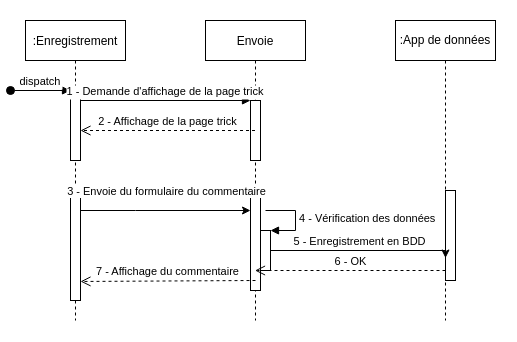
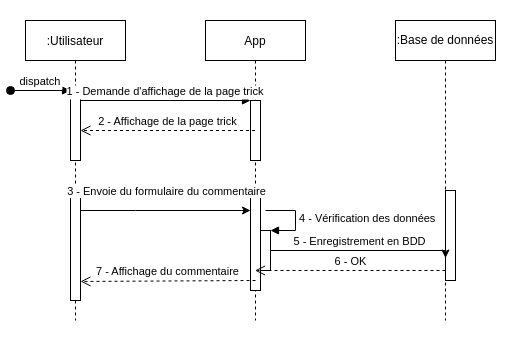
  <mxCell id="0" />
  <mxCell id="1" parent="0" />
- <mxCell id="2" value=":Enregistrement" style="shape=umlLifeline;perimeter=lifelinePerimeter;container=1;collapsible=0;recursiveResize=0;rounded=0;shadow=0;strokeWidth=1;" parent="1" vertex="1"><mxGeometry x="20" y="20" width="100" height="300" as="geometry" /></mxCell>
+ <mxCell id="2" value=":Utilisateur" style="shape=umlLifeline;perimeter=lifelinePerimeter;container=1;collapsible=0;recursiveResize=0;rounded=0;shadow=0;strokeWidth=1;" parent="1" vertex="1"><mxGeometry x="20" y="20" width="100" height="300" as="geometry" /></mxCell>
  <mxCell id="3" value="" style="points=[];perimeter=orthogonalPerimeter;rounded=0;shadow=0;strokeWidth=1;" parent="2" vertex="1"><mxGeometry x="45" y="70" width="10" height="70" as="geometry" /></mxCell>
  <mxCell id="4" value="dispatch" style="verticalAlign=bottom;startArrow=oval;endArrow=block;startSize=8;shadow=0;strokeWidth=1;" parent="2" target="3" edge="1"><mxGeometry relative="1" as="geometry"><mxPoint x="-15" y="70" as="sourcePoint" /></mxGeometry></mxCell>
  <mxCell id="5" value="" style="html=1;points=[];perimeter=orthogonalPerimeter;" vertex="1" parent="2"><mxGeometry x="45" y="170" width="10" height="110" as="geometry" /></mxCell>
- <mxCell id="6" value="Envoie" style="shape=umlLifeline;perimeter=lifelinePerimeter;container=1;collapsible=0;recursiveResize=0;rounded=0;shadow=0;strokeWidth=1;" parent="1" vertex="1"><mxGeometry x="200" y="20" width="100" height="300" as="geometry" /></mxCell>
+ <mxCell id="6" value="App" style="shape=umlLifeline;perimeter=lifelinePerimeter;container=1;collapsible=0;recursiveResize=0;rounded=0;shadow=0;strokeWidth=1;" parent="1" vertex="1"><mxGeometry x="200" y="20" width="100" height="300" as="geometry" /></mxCell>
  <mxCell id="7" value="" style="points=[];perimeter=orthogonalPerimeter;rounded=0;shadow=0;strokeWidth=1;" parent="6" vertex="1"><mxGeometry x="45" y="80" width="10" height="60" as="geometry" /></mxCell>
  <mxCell id="8" value="" style="html=1;points=[];perimeter=orthogonalPerimeter;" vertex="1" parent="6"><mxGeometry x="45" y="170" width="10" height="100" as="geometry" /></mxCell>
  <mxCell id="9" value="" style="html=1;points=[];perimeter=orthogonalPerimeter;" vertex="1" parent="6"><mxGeometry x="55" y="210" width="10" height="40" as="geometry" /></mxCell>
  <mxCell id="10" value="4 - Vérification des données" style="edgeStyle=orthogonalEdgeStyle;html=1;align=left;spacingLeft=2;endArrow=block;rounded=0;entryX=1;entryY=0;" edge="1" target="9" parent="6"><mxGeometry relative="1" as="geometry"><mxPoint x="60" y="190" as="sourcePoint" /><Array as="points"><mxPoint x="90" y="190" /></Array></mxGeometry></mxCell>
  <mxCell id="11" value="2 - Affichage de la page trick" style="verticalAlign=bottom;endArrow=open;dashed=1;endSize=8;shadow=0;strokeWidth=1;" parent="1" source="6" target="3" edge="1"><mxGeometry relative="1" as="geometry"><mxPoint x="175" y="176" as="targetPoint" /><Array as="points"><mxPoint x="140" y="130" /></Array><mxPoint as="offset" /></mxGeometry></mxCell>
  <mxCell id="12" value="1 - Demande d'affichage de la page trick" style="verticalAlign=bottom;endArrow=block;entryX=0;entryY=0;shadow=0;strokeWidth=1;" parent="1" source="3" target="7" edge="1"><mxGeometry relative="1" as="geometry"><mxPoint x="175" y="100" as="sourcePoint" /></mxGeometry></mxCell>
- <mxCell id="13" value=":App de données" style="shape=umlLifeline;perimeter=lifelinePerimeter;whiteSpace=wrap;html=1;container=1;collapsible=0;recursiveResize=0;outlineConnect=0;" vertex="1" parent="1"><mxGeometry x="390" y="20" width="100" height="300" as="geometry" /></mxCell>
+ <mxCell id="13" value=":Base de données" style="shape=umlLifeline;perimeter=lifelinePerimeter;whiteSpace=wrap;html=1;container=1;collapsible=0;recursiveResize=0;outlineConnect=0;" vertex="1" parent="1"><mxGeometry x="390" y="20" width="100" height="300" as="geometry" /></mxCell>
  <mxCell id="14" value="" style="html=1;points=[];perimeter=orthogonalPerimeter;" vertex="1" parent="13"><mxGeometry x="50" y="170" width="10" height="90" as="geometry" /></mxCell>
  <mxCell id="15" style="edgeStyle=orthogonalEdgeStyle;rounded=0;orthogonalLoop=1;jettySize=auto;html=1;" edge="1" parent="1" source="5" target="8"><mxGeometry relative="1" as="geometry"><Array as="points"><mxPoint x="130" y="210" /><mxPoint x="130" y="210" /></Array></mxGeometry></mxCell>
  <mxCell id="16" value="3 - Envoie du formulaire du commentaire" style="edgeLabel;html=1;align=center;verticalAlign=middle;resizable=0;points=[];" vertex="1" connectable="0" parent="15"><mxGeometry x="-0.341" y="4" relative="1" as="geometry"><mxPoint x="29" y="-16" as="offset" /></mxGeometry></mxCell>
  <mxCell id="17" style="edgeStyle=orthogonalEdgeStyle;rounded=0;orthogonalLoop=1;jettySize=auto;html=1;entryX=0;entryY=0.75;entryDx=0;entryDy=0;entryPerimeter=0;" edge="1" parent="1" source="9" target="14"><mxGeometry relative="1" as="geometry"><Array as="points"><mxPoint x="440" y="250" /></Array></mxGeometry></mxCell>
  <mxCell id="18" value="5 - Enregistrement en BDD" style="edgeLabel;html=1;align=center;verticalAlign=middle;resizable=0;points=[];" vertex="1" connectable="0" parent="17"><mxGeometry x="-0.314" relative="1" as="geometry"><mxPoint x="25" y="-10" as="offset" /></mxGeometry></mxCell>
  <mxCell id="19" value="6 - OK" style="html=1;verticalAlign=bottom;endArrow=open;dashed=1;endSize=8;rounded=0;" edge="1" parent="1" target="6"><mxGeometry relative="1" as="geometry"><mxPoint x="440" y="270" as="sourcePoint" /><mxPoint x="360" y="270" as="targetPoint" /></mxGeometry></mxCell>
  <mxCell id="20" value="7 - Affichage du commentaire" style="html=1;verticalAlign=bottom;endArrow=open;dashed=1;endSize=8;rounded=0;entryX=1;entryY=0.827;entryDx=0;entryDy=0;entryPerimeter=0;" edge="1" parent="1" target="5"><mxGeometry x="0.006" relative="1" as="geometry"><mxPoint x="250" y="280" as="sourcePoint" /><mxPoint x="170" y="280" as="targetPoint" /><mxPoint as="offset" /></mxGeometry></mxCell>
